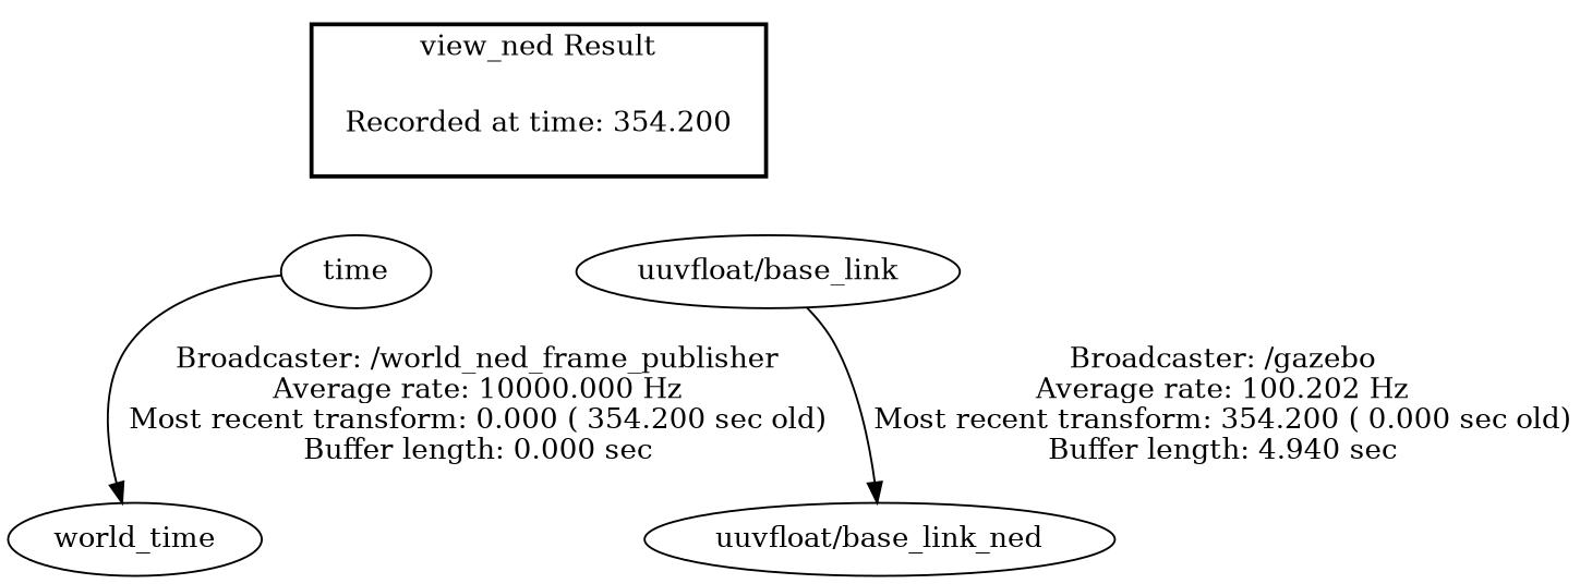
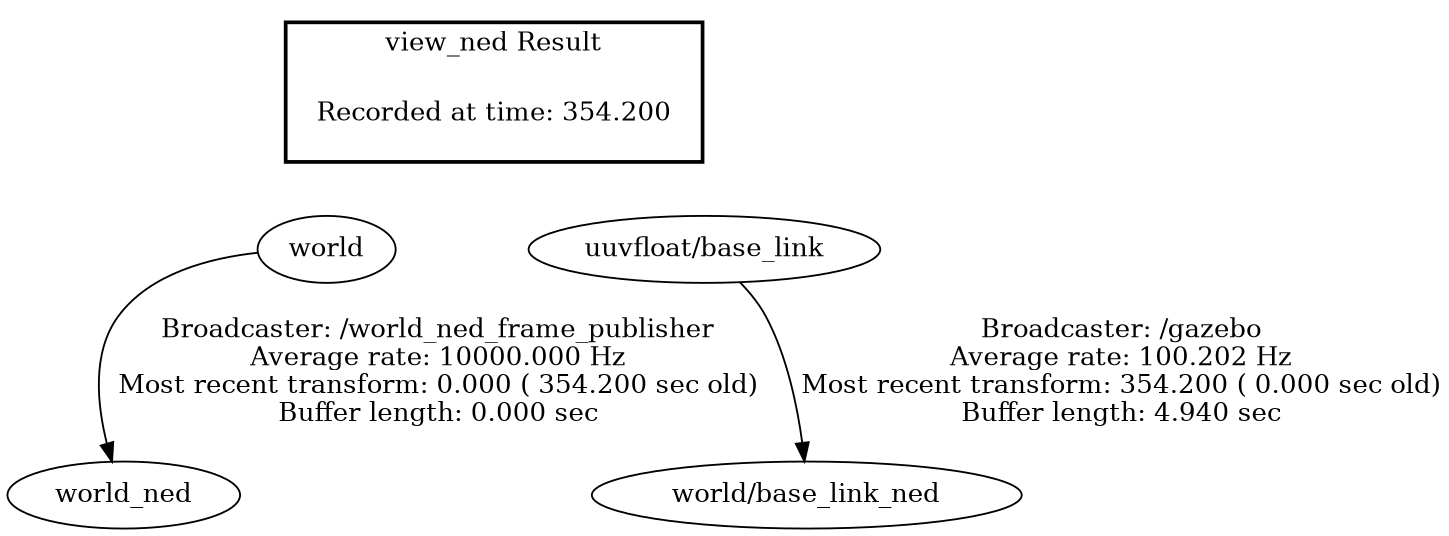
  digraph {
    "Recorded at time: 354.200" [shape=plaintext]
-   world [label=time]
+   world
    "uuvfloat/base_link"
-   world_ned [label=world_time]
-   "uuvfloat/base_link_ned"
+   world_ned
+   "uuvfloat/base_link_ned" [label="world/base_link_ned"]
    subgraph cluster_1 {
      color=black
      label="view_ned Result"
      style=bold
      "Recorded at time: 354.200"
    }
    "Recorded at time: 354.200" -> world [style=invis]
    "Recorded at time: 354.200" -> "uuvfloat/base_link" [style=invis]
    world -> world_ned [label="Broadcaster: /world_ned_frame_publisher\nAverage rate: 10000.000 Hz\nMost recent transform: 0.000 ( 354.200 sec old)\nBuffer length: 0.000 sec\n"]
    "uuvfloat/base_link" -> "uuvfloat/base_link_ned" [label="Broadcaster: /gazebo\nAverage rate: 100.202 Hz\nMost recent transform: 354.200 ( 0.000 sec old)\nBuffer length: 4.940 sec\n"]
  }
